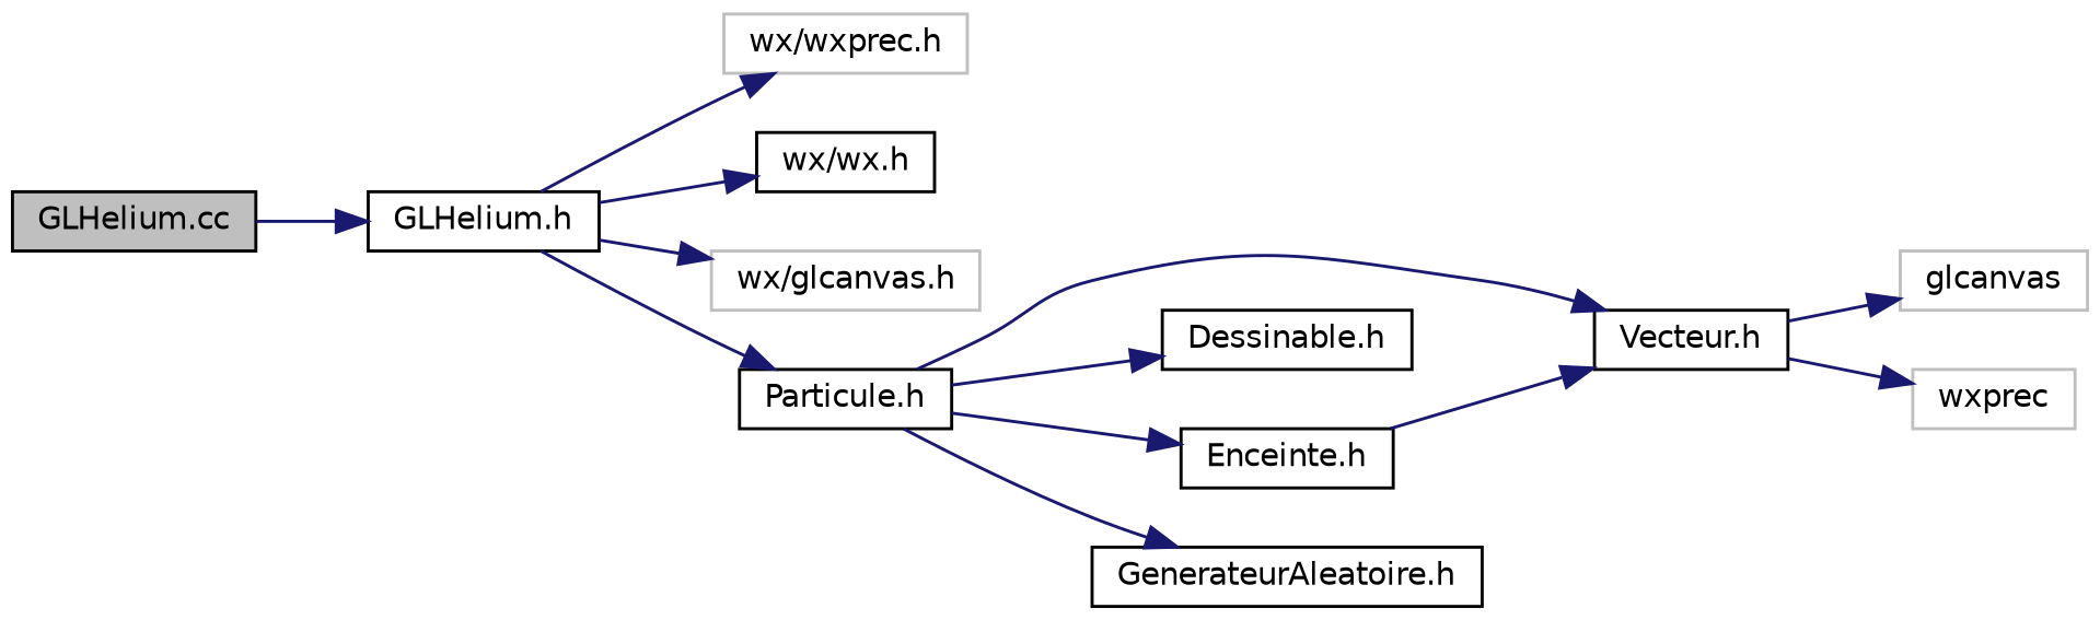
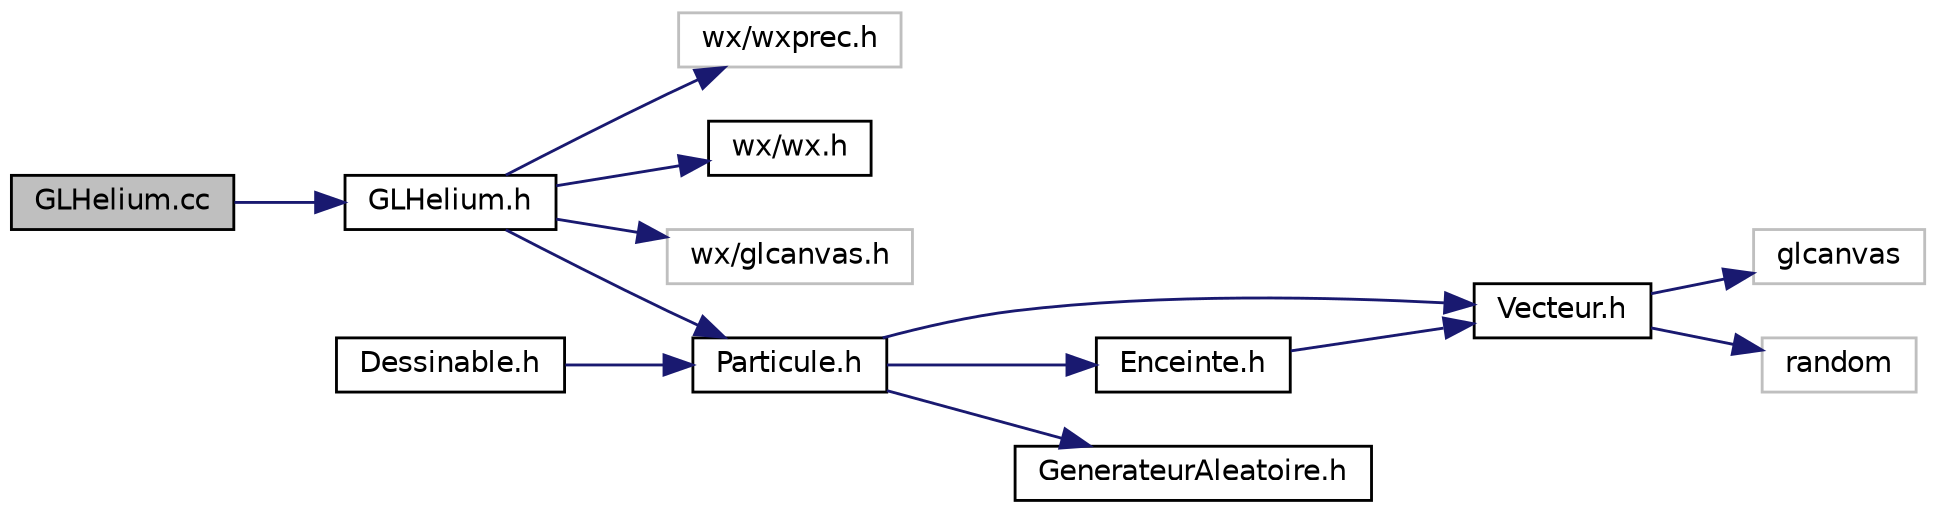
  digraph {
    rankdir=LR
    node [color=black fillcolor=white fontname=Helvetica fontsize=10 shape=record style=filled]
    edge [color=midnightblue fontname=Helvetica fontsize=10 labelfontname=Helvetica labelfontsize=10 style=solid]
    n1 [fillcolor=grey75 fontcolor=black height=0.2 label="GLHelium.cc" width=0.4]
    n2 [height=0.2 label="GLHelium.h" width=0.4]
    n3 [color=grey75 height=0.2 label="wx/wxprec.h" width=0.4]
    n4 [height=0.2 label="wx/wx.h" width=0.4]
    n5 [color=grey75 height=0.2 label="wx/glcanvas.h" width=0.4]
    n6 [height=0.2 label="Particule.h" width=0.4]
    n7 [height=0.2 label="Vecteur.h" width=0.4]
    n8 [height=0.2 label="Dessinable.h" width=0.4]
    n9 [height=0.2 label="Enceinte.h" width=0.4]
    n10 [height=0.2 label="GenerateurAleatoire.h" width=0.4]
    n11 [color=grey75 height=0.2 label=glcanvas width=0.4]
-   n12 [color=grey75 height=0.2 label=wxprec width=0.4]
+   n12 [color=grey75 height=0.2 label=random width=0.4]
    n1 -> n2
    n2 -> n3
    n2 -> n4
    n2 -> n5
    n2 -> n6
    n6 -> n7
-   n6 -> n8
+   n8 -> n6
    n6 -> n9
    n6 -> n10
    n7 -> n11
    n7 -> n12
    n9 -> n7
  }
